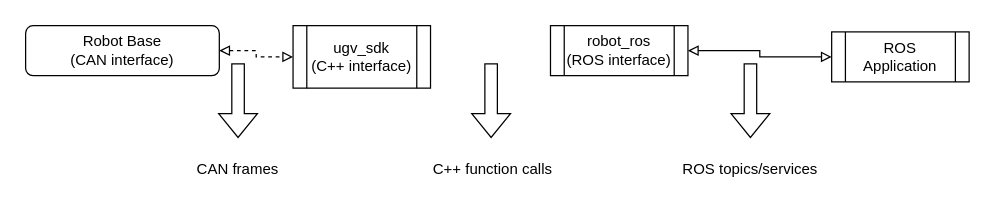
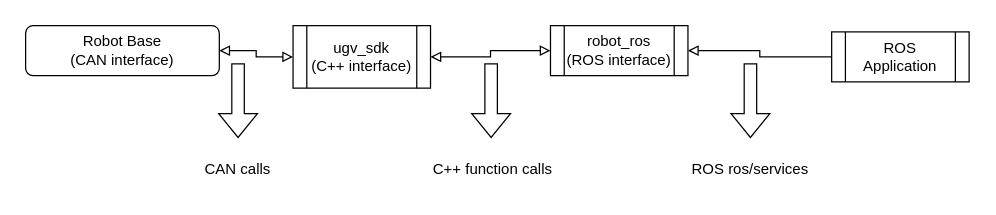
  <mxCell id="0" />
  <mxCell id="1" parent="0" />
- <mxCell id="2" style="edgeStyle=orthogonalEdgeStyle;rounded=0;orthogonalLoop=1;jettySize=auto;html=1;entryX=0;entryY=0.5;entryDx=0;entryDy=0;startArrow=block;startFill=0;endArrow=block;endFill=0;dashed=1;" edge="1" parent="1" source="3" target="4"><mxGeometry relative="1" as="geometry" /></mxCell>
+ <mxCell id="2" style="edgeStyle=orthogonalEdgeStyle;rounded=0;orthogonalLoop=1;jettySize=auto;html=1;entryX=0;entryY=0.5;entryDx=0;entryDy=0;startArrow=block;startFill=0;endArrow=block;endFill=0;" edge="1" parent="1" source="3" target="4"><mxGeometry relative="1" as="geometry" /></mxCell>
  <mxCell id="3" value="Robot Base&lt;br&gt;(CAN interface)" style="rounded=1;whiteSpace=wrap;html=1;fontSize=12;glass=0;strokeWidth=1;shadow=0;" vertex="1" parent="1"><mxGeometry x="20" y="20" width="155" height="40" as="geometry" /></mxCell>
  <mxCell id="4" value="ugv_sdk&lt;br&gt;(C++ interface)" style="shape=process;whiteSpace=wrap;html=1;backgroundOutline=1;" vertex="1" parent="1"><mxGeometry x="234" y="20" width="110" height="50" as="geometry" /></mxCell>
  <mxCell id="5" value="robot_ros&lt;br&gt;(ROS interface)" style="shape=process;whiteSpace=wrap;html=1;backgroundOutline=1;" vertex="1" parent="1"><mxGeometry x="440" y="20" width="110" height="40" as="geometry" /></mxCell>
+ <mxCell id="6" style="edgeStyle=orthogonalEdgeStyle;rounded=0;orthogonalLoop=1;jettySize=auto;html=1;entryX=0;entryY=0.5;entryDx=0;entryDy=0;startArrow=block;startFill=0;endArrow=block;endFill=0;exitX=1;exitY=0.5;exitDx=0;exitDy=0;" edge="1" parent="1" source="4" target="5"><mxGeometry relative="1" as="geometry"><mxPoint x="150" y="50" as="sourcePoint" /><mxPoint x="290" y="50" as="targetPoint" /></mxGeometry></mxCell>
  <mxCell id="7" value="" style="shape=flexArrow;endArrow=classic;html=1;rounded=0;" edge="1" parent="1"><mxGeometry width="50" height="50" relative="1" as="geometry"><mxPoint x="190" y="50" as="sourcePoint" /><mxPoint x="190" y="110" as="targetPoint" /></mxGeometry></mxCell>
  <mxCell id="8" value="" style="shape=flexArrow;endArrow=classic;html=1;rounded=0;" edge="1" parent="1"><mxGeometry width="50" height="50" relative="1" as="geometry"><mxPoint x="392.5" y="50" as="sourcePoint" /><mxPoint x="392.5" y="110" as="targetPoint" /></mxGeometry></mxCell>
  <mxCell id="9" value="" style="shape=flexArrow;endArrow=classic;html=1;rounded=0;" edge="1" parent="1"><mxGeometry width="50" height="50" relative="1" as="geometry"><mxPoint x="600" y="50" as="sourcePoint" /><mxPoint x="600" y="110" as="targetPoint" /></mxGeometry></mxCell>
  <mxCell id="10" value="ROS Application" style="shape=process;whiteSpace=wrap;html=1;backgroundOutline=1;" vertex="1" parent="1"><mxGeometry x="665" y="25" width="110" height="40" as="geometry" /></mxCell>
- <mxCell id="11" style="edgeStyle=orthogonalEdgeStyle;rounded=0;orthogonalLoop=1;jettySize=auto;html=1;entryX=0;entryY=0.5;entryDx=0;entryDy=0;startArrow=block;startFill=0;endArrow=block;endFill=0;exitX=1;exitY=0.5;exitDx=0;exitDy=0;" edge="1" parent="1" source="5" target="10"><mxGeometry relative="1" as="geometry"><mxPoint x="354" y="50" as="sourcePoint" /><mxPoint x="450" y="50" as="targetPoint" /></mxGeometry></mxCell>
- <mxCell id="12" value="CAN frames" style="text;html=1;strokeColor=none;fillColor=none;align=center;verticalAlign=middle;whiteSpace=wrap;rounded=0;" vertex="1" parent="1"><mxGeometry x="140" y="120" width="100" height="30" as="geometry" /></mxCell>
+ <mxCell id="11" style="edgeStyle=orthogonalEdgeStyle;rounded=0;orthogonalLoop=1;jettySize=auto;html=1;entryX=0;entryY=0.5;entryDx=0;entryDy=0;startArrow=block;startFill=0;endArrow=none;endFill=0;exitX=1;exitY=0.5;exitDx=0;exitDy=0;" edge="1" parent="1" source="5" target="10"><mxGeometry relative="1" as="geometry"><mxPoint x="354" y="50" as="sourcePoint" /><mxPoint x="450" y="50" as="targetPoint" /></mxGeometry></mxCell>
+ <mxCell id="12" value="CAN calls" style="text;html=1;strokeColor=none;fillColor=none;align=center;verticalAlign=middle;whiteSpace=wrap;rounded=0;" vertex="1" parent="1"><mxGeometry x="140" y="120" width="100" height="30" as="geometry" /></mxCell>
  <mxCell id="13" value="C++ function calls" style="text;html=1;strokeColor=none;fillColor=none;align=center;verticalAlign=middle;whiteSpace=wrap;rounded=0;" vertex="1" parent="1"><mxGeometry x="344" y="120" width="100" height="30" as="geometry" /></mxCell>
- <mxCell id="14" value="ROS topics/services" style="text;html=1;strokeColor=none;fillColor=none;align=center;verticalAlign=middle;whiteSpace=wrap;rounded=0;" vertex="1" parent="1"><mxGeometry x="520" y="120" width="160" height="30" as="geometry" /></mxCell>
+ <mxCell id="14" value="ROS ros/services" style="text;html=1;strokeColor=none;fillColor=none;align=center;verticalAlign=middle;whiteSpace=wrap;rounded=0;" vertex="1" parent="1"><mxGeometry x="520" y="120" width="160" height="30" as="geometry" /></mxCell>
